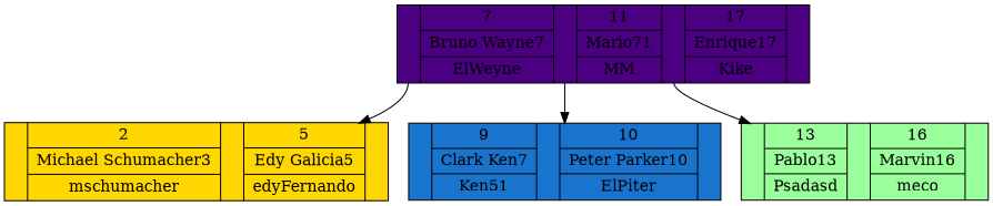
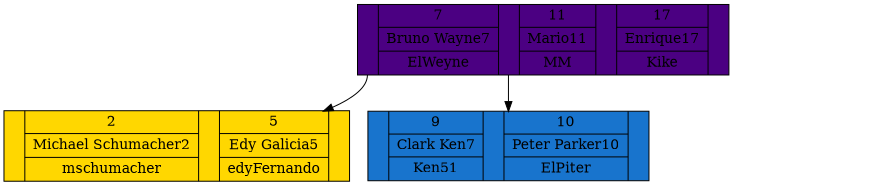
  digraph {
    node [shape=record style=filled]
-   n1 [fillcolor=indigo label="<f0>|{7|Bruno Wayne7|ElWeyne}|<f2>|{11|Mario71|MM}|<f4>|{17|Enrique17|Kike}|<f6>"]
-   n2 [fillcolor=gold1 label="<f0>|{2|Michael Schumacher3|mschumacher}|<f2>|{5|Edy Galicia5|edyFernando}|<f4>"]
+   n1 [fillcolor=indigo label="<f0>|{7|Bruno Wayne7|ElWeyne}|<f2>|{11|Mario11|MM}|<f4>|{17|Enrique17|Kike}|<f6>"]
+   n2 [fillcolor=gold1 label="<f0>|{2|Michael Schumacher2|mschumacher}|<f2>|{5|Edy Galicia5|edyFernando}|<f4>"]
    n3 [fillcolor=dodgerblue3 label="<f0>|{9|Clark Ken7|Ken51}|<f2>|{10|Peter Parker10|ElPiter}|<f4>"]
-   n4 [fillcolor=palegreen1 label="<f0>|{13|Pablo13|Psadasd}|<f2>|{16|Marvin16|meco}|<f4>"]
    n1 -> n2 [tailport=f0]
    n1 -> n3 [tailport=f2]
-   n1 -> n4 [tailport=f4]
  }
